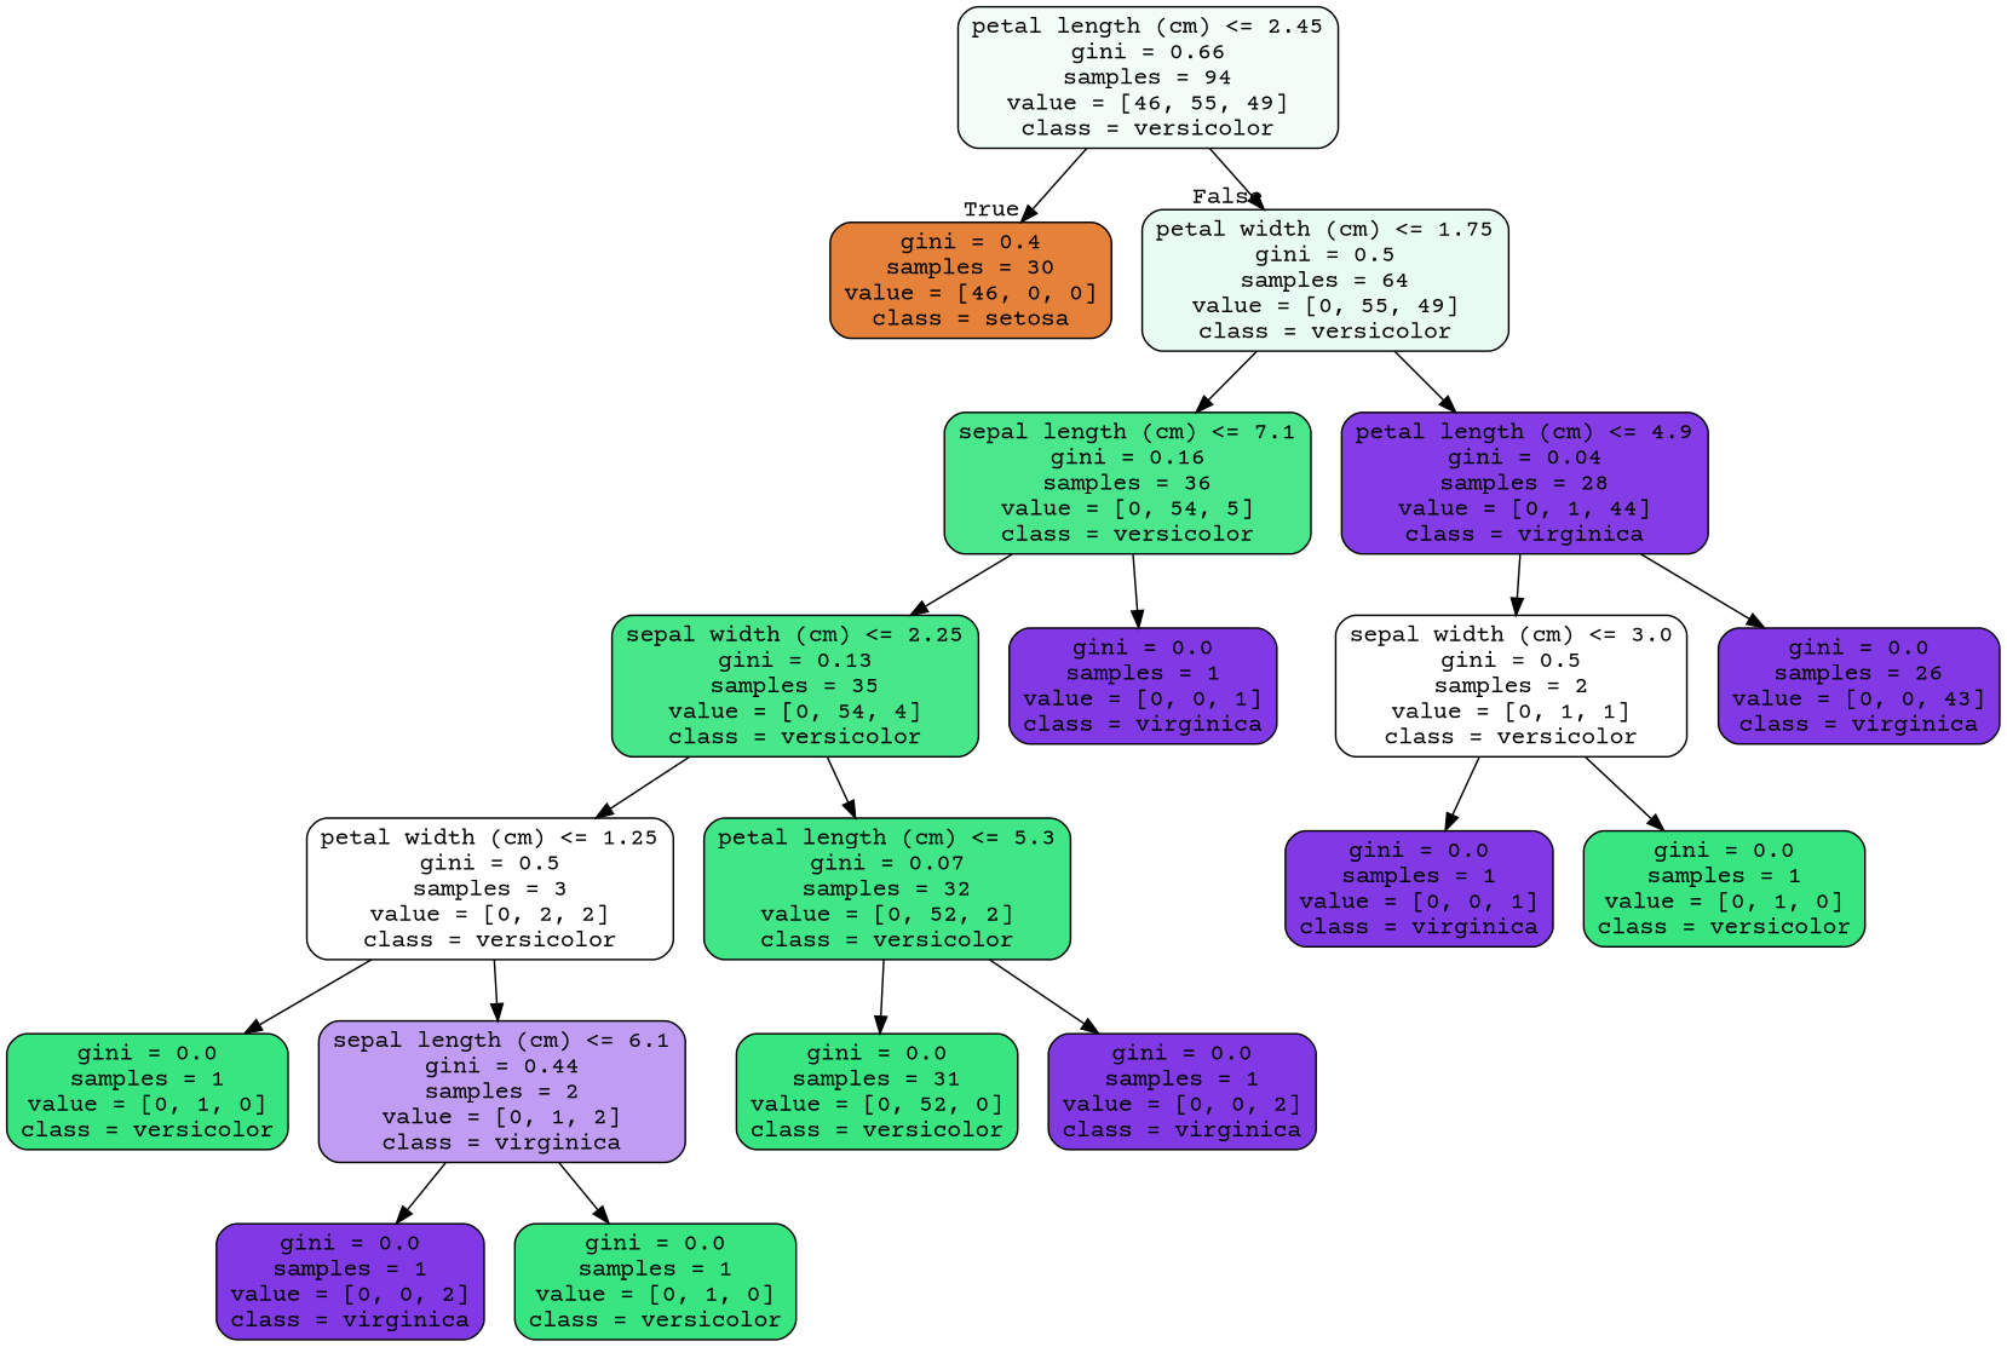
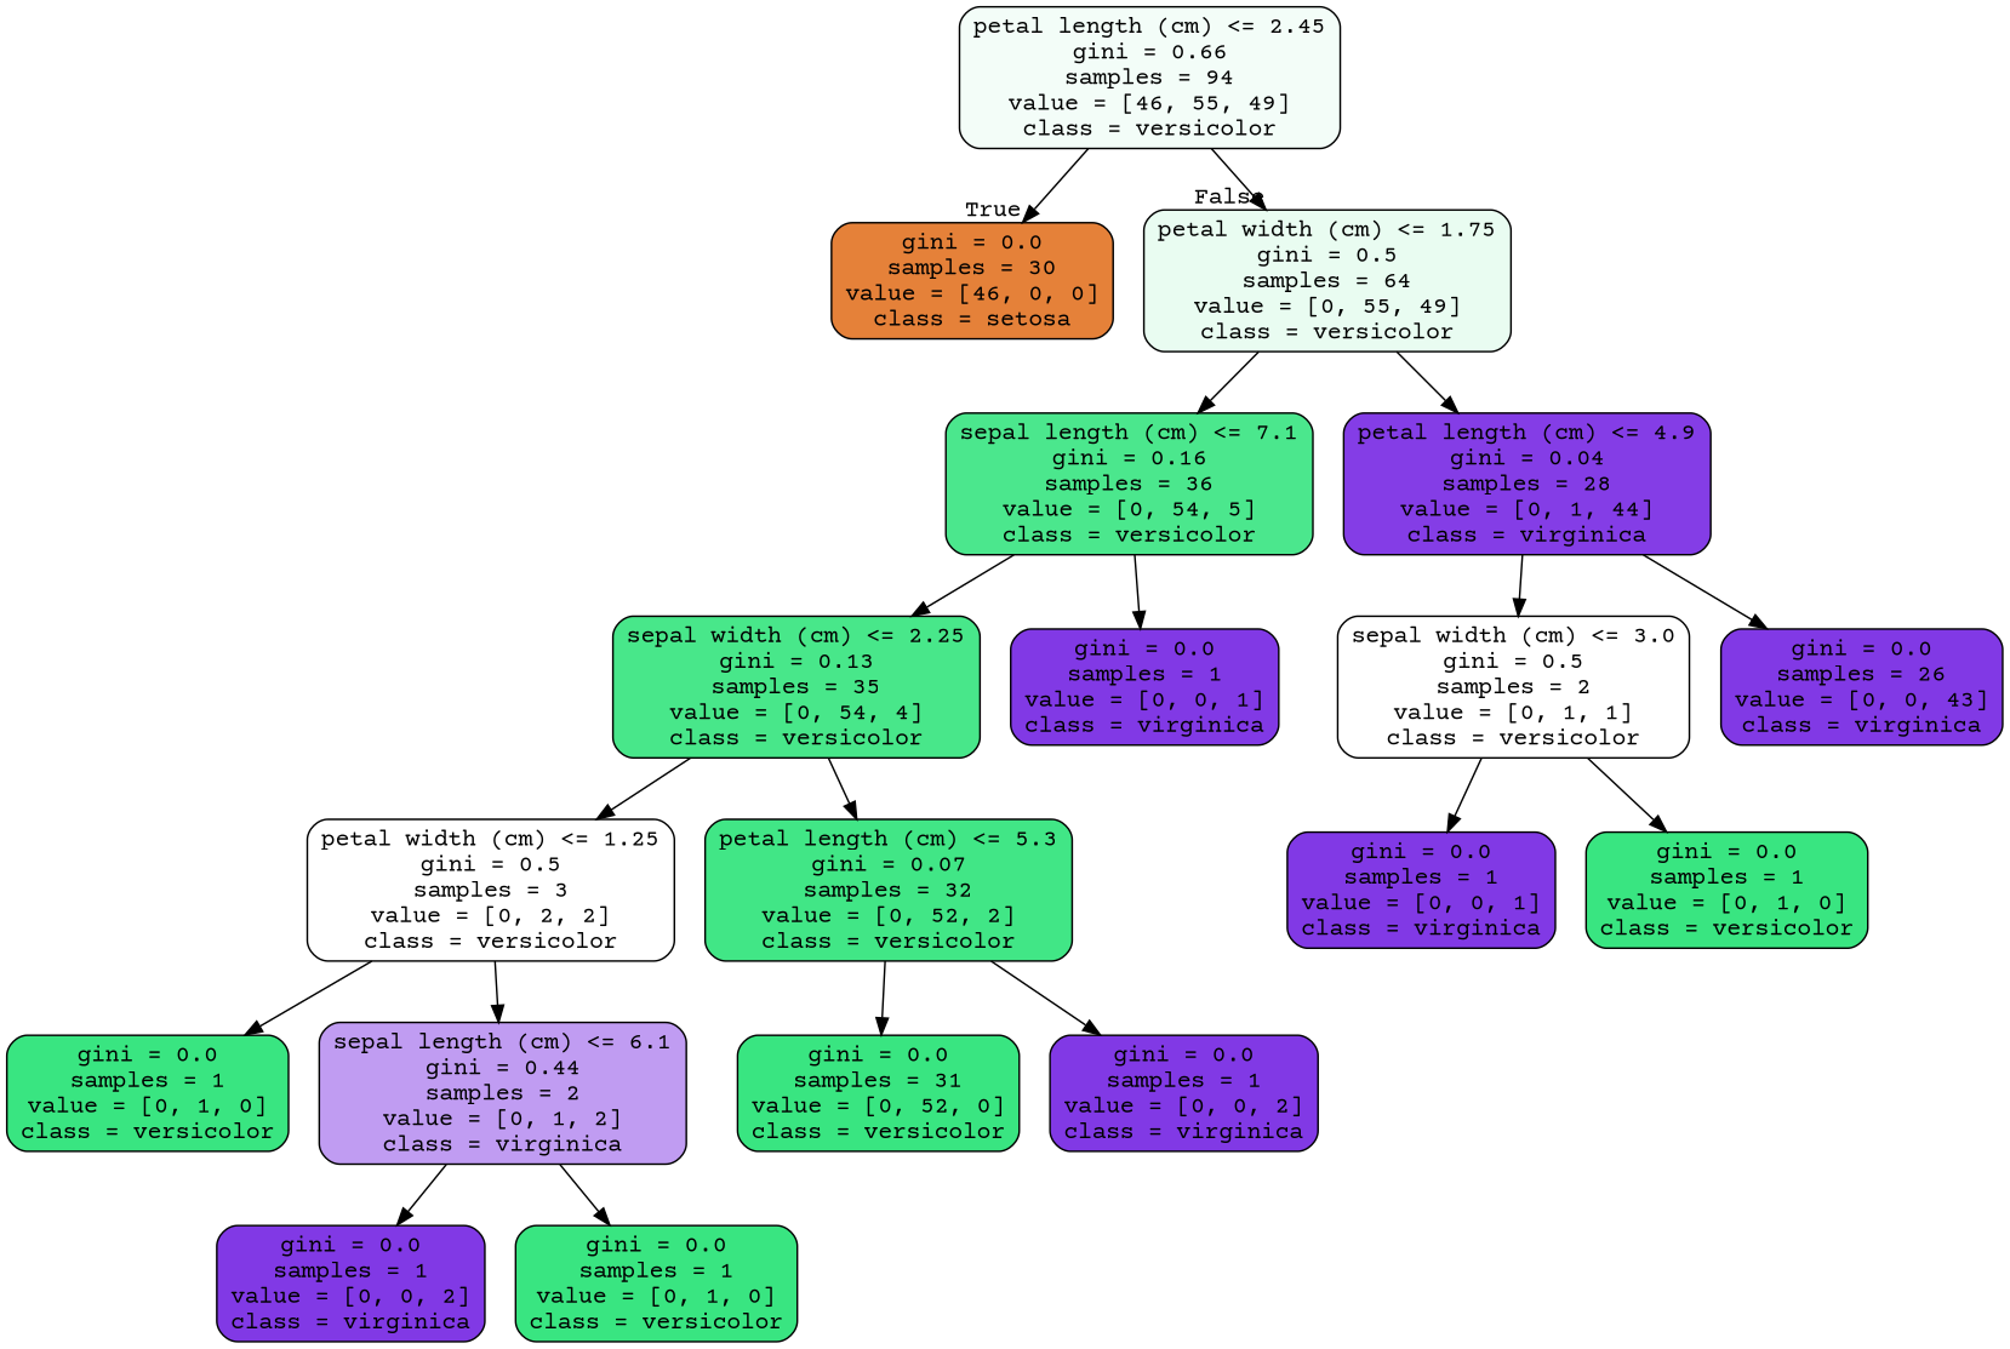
  digraph {
    fontname="Courier Prime"
    node [color=black fillcolor="#8139e5" fontname="Courier Prime" shape=box style="filled, rounded"]
    edge [fontname="Courier Prime"]
    n1 [fillcolor="#f3fdf8" label="petal length (cm) <= 2.45\ngini = 0.66\nsamples = 94\nvalue = [46, 55, 49]\nclass = versicolor"]
-   n2 [fillcolor="#e58139" label="gini = 0.4\nsamples = 30\nvalue = [46, 0, 0]\nclass = setosa"]
+   n2 [fillcolor="#e58139" label="gini = 0.0\nsamples = 30\nvalue = [46, 0, 0]\nclass = setosa"]
    n3 [fillcolor="#e9fcf1" label="petal width (cm) <= 1.75\ngini = 0.5\nsamples = 64\nvalue = [0, 55, 49]\nclass = versicolor"]
    n4 [fillcolor="#4be78d" label="sepal length (cm) <= 7.1\ngini = 0.16\nsamples = 36\nvalue = [0, 54, 5]\nclass = versicolor"]
    n5 [fillcolor="#843de6" label="petal length (cm) <= 4.9\ngini = 0.04\nsamples = 28\nvalue = [0, 1, 44]\nclass = virginica"]
    n6 [fillcolor="#48e78a" label="sepal width (cm) <= 2.25\ngini = 0.13\nsamples = 35\nvalue = [0, 54, 4]\nclass = versicolor"]
    n7 [label="gini = 0.0\nsamples = 1\nvalue = [0, 0, 1]\nclass = virginica"]
    n8 [fillcolor="#ffffff" label="petal width (cm) <= 1.25\ngini = 0.5\nsamples = 3\nvalue = [0, 2, 2]\nclass = versicolor"]
    n9 [fillcolor="#41e686" label="petal length (cm) <= 5.3\ngini = 0.07\nsamples = 32\nvalue = [0, 52, 2]\nclass = versicolor"]
    n10 [fillcolor="#39e581" label="gini = 0.0\nsamples = 1\nvalue = [0, 1, 0]\nclass = versicolor"]
    n11 [fillcolor="#c09cf2" label="sepal length (cm) <= 6.1\ngini = 0.44\nsamples = 2\nvalue = [0, 1, 2]\nclass = virginica"]
    n12 [label="gini = 0.0\nsamples = 1\nvalue = [0, 0, 2]\nclass = virginica"]
    n13 [fillcolor="#39e581" label="gini = 0.0\nsamples = 1\nvalue = [0, 1, 0]\nclass = versicolor"]
    n14 [fillcolor="#39e581" label="gini = 0.0\nsamples = 31\nvalue = [0, 52, 0]\nclass = versicolor"]
    n15 [label="gini = 0.0\nsamples = 1\nvalue = [0, 0, 2]\nclass = virginica"]
    n16 [fillcolor="#ffffff" label="sepal width (cm) <= 3.0\ngini = 0.5\nsamples = 2\nvalue = [0, 1, 1]\nclass = versicolor"]
    n17 [label="gini = 0.0\nsamples = 26\nvalue = [0, 0, 43]\nclass = virginica"]
    n18 [label="gini = 0.0\nsamples = 1\nvalue = [0, 0, 1]\nclass = virginica"]
    n19 [fillcolor="#39e581" label="gini = 0.0\nsamples = 1\nvalue = [0, 1, 0]\nclass = versicolor"]
    n1 -> n2 [headlabel=True labelangle=45 labeldistance=2.5]
    n1 -> n3 [headlabel=False labelangle=-45 labeldistance=2.5]
    n3 -> n4
    n3 -> n5
    n4 -> n6
    n4 -> n7
    n5 -> n16
    n5 -> n17
    n6 -> n8
    n6 -> n9
    n8 -> n10
    n8 -> n11
    n9 -> n14
    n9 -> n15
    n11 -> n12
    n11 -> n13
    n16 -> n18
    n16 -> n19
  }
